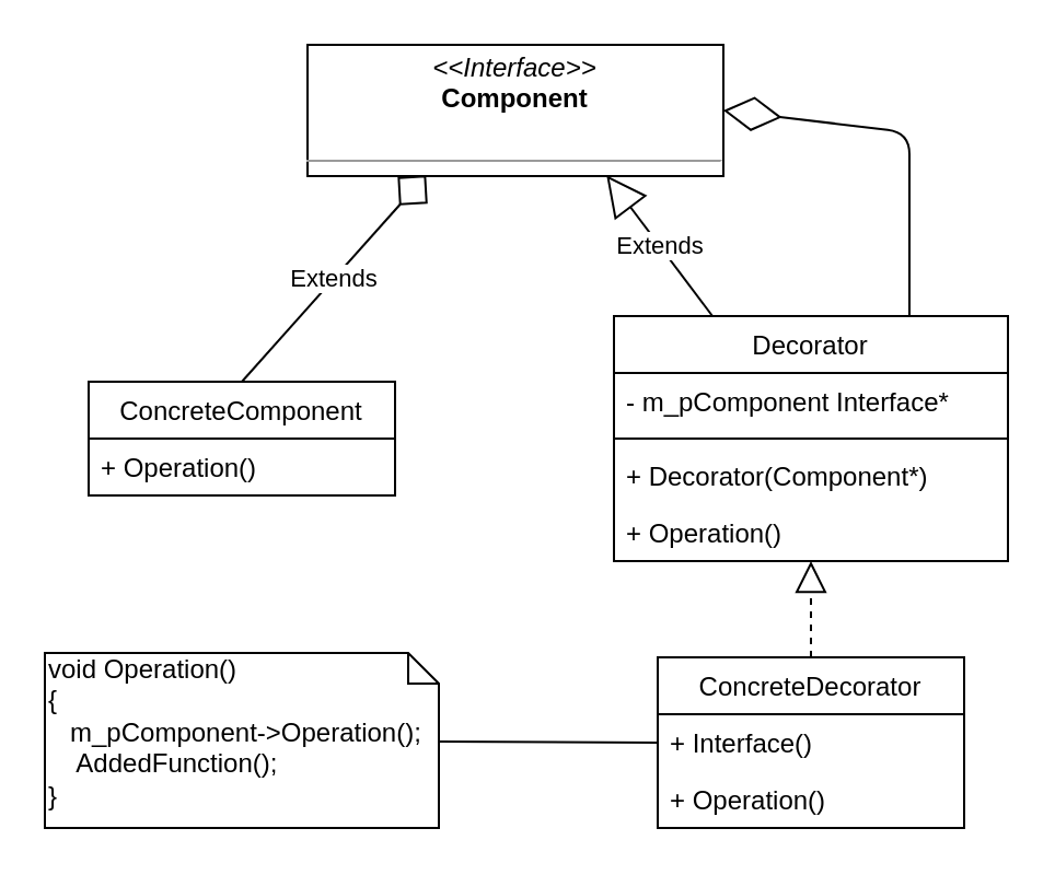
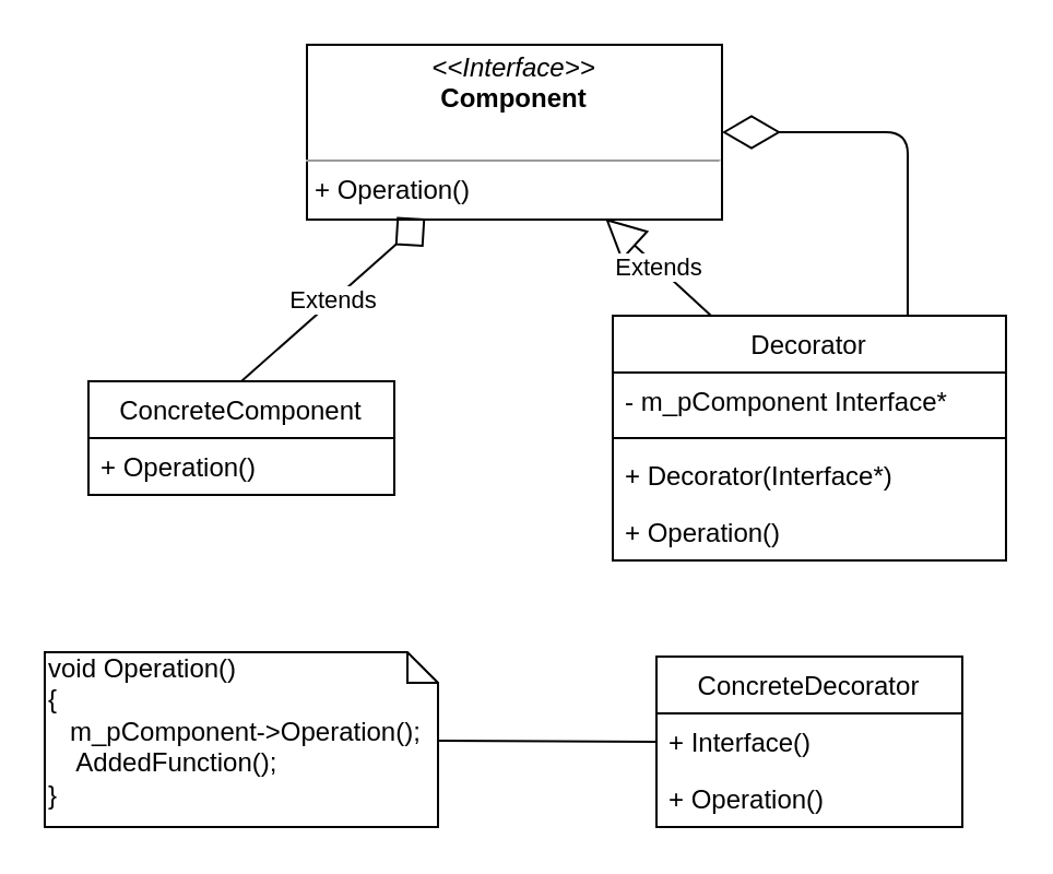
  <mxCell id="0" />
  <mxCell id="1" parent="0" />
- <mxCell id="2" value="&lt;p style=&quot;margin: 0px ; margin-top: 4px ; text-align: center&quot;&gt;&lt;i&gt;&amp;lt;&amp;lt;Interface&amp;gt;&amp;gt;&lt;/i&gt;&lt;br&gt;&lt;b&gt;Component&lt;/b&gt;&lt;/p&gt;&lt;br&gt;&lt;hr size=&quot;1&quot;&gt;&lt;p style=&quot;margin: 0px ; margin-left: 4px&quot;&gt;+ Operation()&lt;/p&gt;" style="verticalAlign=top;align=left;overflow=fill;fontSize=12;fontFamily=Helvetica;html=1;" vertex="1" parent="1"><mxGeometry x="140" y="20" width="190" height="60" as="geometry" /></mxCell>
+ <mxCell id="2" value="&lt;p style=&quot;margin: 0px ; margin-top: 4px ; text-align: center&quot;&gt;&lt;i&gt;&amp;lt;&amp;lt;Interface&amp;gt;&amp;gt;&lt;/i&gt;&lt;br&gt;&lt;b&gt;Component&lt;/b&gt;&lt;/p&gt;&lt;br&gt;&lt;hr size=&quot;1&quot;&gt;&lt;p style=&quot;margin: 0px ; margin-left: 4px&quot;&gt;+ Operation()&lt;/p&gt;" style="verticalAlign=top;align=left;overflow=fill;fontSize=12;fontFamily=Helvetica;html=1;" vertex="1" parent="1"><mxGeometry x="140" y="20" width="190" height="80" as="geometry" /></mxCell>
  <mxCell id="3" value="Decorator" style="swimlane;fontStyle=0;childLayout=stackLayout;horizontal=1;startSize=26;fillColor=none;horizontalStack=0;resizeParent=1;resizeParentMax=0;resizeLast=0;collapsible=1;marginBottom=0;" vertex="1" parent="1"><mxGeometry x="280" y="144" width="180" height="112" as="geometry" /></mxCell>
  <mxCell id="4" value="- m_pComponent Interface*" style="text;strokeColor=none;fillColor=none;align=left;verticalAlign=top;spacingLeft=4;spacingRight=4;overflow=hidden;rotatable=0;points=[[0,0.5],[1,0.5]];portConstraint=eastwest;" vertex="1" parent="3"><mxGeometry y="26" width="180" height="26" as="geometry" /></mxCell>
  <mxCell id="5" value="" style="line;strokeWidth=1;fillColor=none;align=left;verticalAlign=middle;spacingTop=-1;spacingLeft=3;spacingRight=3;rotatable=0;labelPosition=right;points=[];portConstraint=eastwest;" vertex="1" parent="3"><mxGeometry y="52" width="180" height="8" as="geometry" /></mxCell>
- <mxCell id="6" value="+ Decorator(Component*)" style="text;strokeColor=none;fillColor=none;align=left;verticalAlign=top;spacingLeft=4;spacingRight=4;overflow=hidden;rotatable=0;points=[[0,0.5],[1,0.5]];portConstraint=eastwest;" vertex="1" parent="3"><mxGeometry y="60" width="180" height="26" as="geometry" /></mxCell>
+ <mxCell id="6" value="+ Decorator(Interface*)" style="text;strokeColor=none;fillColor=none;align=left;verticalAlign=top;spacingLeft=4;spacingRight=4;overflow=hidden;rotatable=0;points=[[0,0.5],[1,0.5]];portConstraint=eastwest;" vertex="1" parent="3"><mxGeometry y="60" width="180" height="26" as="geometry" /></mxCell>
  <mxCell id="7" value="+ Operation()" style="text;strokeColor=none;fillColor=none;align=left;verticalAlign=top;spacingLeft=4;spacingRight=4;overflow=hidden;rotatable=0;points=[[0,0.5],[1,0.5]];portConstraint=eastwest;" vertex="1" parent="3"><mxGeometry y="86" width="180" height="26" as="geometry" /></mxCell>
  <mxCell id="8" value="ConcreteComponent" style="swimlane;fontStyle=0;childLayout=stackLayout;horizontal=1;startSize=26;fillColor=none;horizontalStack=0;resizeParent=1;resizeParentMax=0;resizeLast=0;collapsible=1;marginBottom=0;" vertex="1" parent="1"><mxGeometry x="40" y="174" width="140" height="52" as="geometry" /></mxCell>
  <mxCell id="9" value="+ Operation()" style="text;strokeColor=none;fillColor=none;align=left;verticalAlign=top;spacingLeft=4;spacingRight=4;overflow=hidden;rotatable=0;points=[[0,0.5],[1,0.5]];portConstraint=eastwest;" vertex="1" parent="8"><mxGeometry y="26" width="140" height="26" as="geometry" /></mxCell>
  <mxCell id="10" value="ConcreteDecorator" style="swimlane;fontStyle=0;childLayout=stackLayout;horizontal=1;startSize=26;fillColor=none;horizontalStack=0;resizeParent=1;resizeParentMax=0;resizeLast=0;collapsible=1;marginBottom=0;" vertex="1" parent="1"><mxGeometry x="300" y="300" width="140" height="78" as="geometry" /></mxCell>
  <mxCell id="11" value="+ Interface()" style="text;strokeColor=none;fillColor=none;align=left;verticalAlign=top;spacingLeft=4;spacingRight=4;overflow=hidden;rotatable=0;points=[[0,0.5],[1,0.5]];portConstraint=eastwest;" vertex="1" parent="10"><mxGeometry y="26" width="140" height="26" as="geometry" /></mxCell>
  <mxCell id="12" value="+ Operation()" style="text;strokeColor=none;fillColor=none;align=left;verticalAlign=top;spacingLeft=4;spacingRight=4;overflow=hidden;rotatable=0;points=[[0,0.5],[1,0.5]];portConstraint=eastwest;" vertex="1" parent="10"><mxGeometry y="52" width="140" height="26" as="geometry" /></mxCell>
- <mxCell id="13" value="" style="endArrow=block;dashed=1;endFill=0;endSize=12;html=1;entryX=0.5;entryY=1;entryDx=0;entryDy=0;" edge="1" parent="1" source="10" target="3"><mxGeometry width="160" relative="1" as="geometry"><mxPoint x="140" y="380" as="sourcePoint" /><mxPoint x="300" y="380" as="targetPoint" /></mxGeometry></mxCell>
  <mxCell id="14" value="Extends" style="endArrow=diamond;endSize=16;endFill=0;html=1;entryX=0.285;entryY=0.994;entryDx=0;entryDy=0;entryPerimeter=0;exitX=0.5;exitY=0;exitDx=0;exitDy=0;" edge="1" parent="1" source="8" target="2"><mxGeometry width="160" relative="1" as="geometry"><mxPoint x="50" y="290" as="sourcePoint" /><mxPoint x="210" y="290" as="targetPoint" /></mxGeometry></mxCell>
  <mxCell id="15" value="Extends" style="endArrow=block;endSize=16;endFill=0;html=1;entryX=0.719;entryY=0.994;entryDx=0;entryDy=0;entryPerimeter=0;exitX=0.25;exitY=0;exitDx=0;exitDy=0;" edge="1" parent="1" source="3" target="2"><mxGeometry width="160" relative="1" as="geometry"><mxPoint x="120" y="350" as="sourcePoint" /><mxPoint x="280" y="350" as="targetPoint" /></mxGeometry></mxCell>
  <mxCell id="16" value="" style="endArrow=diamondThin;endFill=0;endSize=24;html=1;exitX=0.75;exitY=0;exitDx=0;exitDy=0;entryX=1;entryY=0.5;entryDx=0;entryDy=0;" edge="1" parent="1" source="3" target="2"><mxGeometry width="160" relative="1" as="geometry"><mxPoint x="50" y="310" as="sourcePoint" /><mxPoint x="332" y="55" as="targetPoint" /><Array as="points"><mxPoint x="415" y="60" /></Array></mxGeometry></mxCell>
  <mxCell id="17" value="void Operation()&lt;br&gt;{&lt;br&gt;&amp;nbsp; &amp;nbsp;&lt;span&gt;m_pComponent-&amp;gt;Operation();&lt;br&gt;&amp;nbsp; &amp;nbsp; AddedFunction();&lt;br&gt;}&lt;br&gt;&lt;/span&gt;" style="shape=note;whiteSpace=wrap;html=1;size=14;verticalAlign=top;align=left;spacingTop=-6;" vertex="1" parent="1"><mxGeometry x="20" y="298" width="180" height="80" as="geometry" /></mxCell>
  <mxCell id="18" style="edgeStyle=none;rounded=0;orthogonalLoop=1;jettySize=auto;html=1;exitX=0;exitY=0.5;exitDx=0;exitDy=0;endArrow=none;endFill=0;" edge="1" parent="1" source="11" target="17"><mxGeometry relative="1" as="geometry" /></mxCell>
